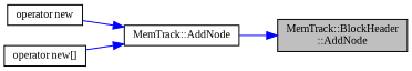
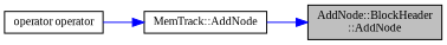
  digraph {
    fontname="Liberation Serif"
    rankdir=RL
    node [color=black fillcolor=white fontname="Liberation Serif" fontsize=10 shape=record style=filled]
    edge [color=blue dir=back fontname="Liberation Serif" fontsize=10 labelfontname=Helvetica labelfontsize=10 style=solid]
-   n1 [fillcolor=grey75 fontcolor=black height=0.2 label="MemTrack::BlockHeader\l::AddNode" width=0.4]
+   n1 [fillcolor=grey75 fontcolor=black height=0.2 label="AddNode::BlockHeader\l::AddNode" width=0.4]
    n2 [height=0.2 label="MemTrack::AddNode" width=0.4]
-   n3 [height=0.2 label="operator new" width=0.4]
-   n4 [height=0.2 label="operator new[]" width=0.4]
+   n3 [height=0.2 label="operator operator" width=0.4]
    n1 -> n2
    n2 -> n3
-   n2 -> n4
  }
